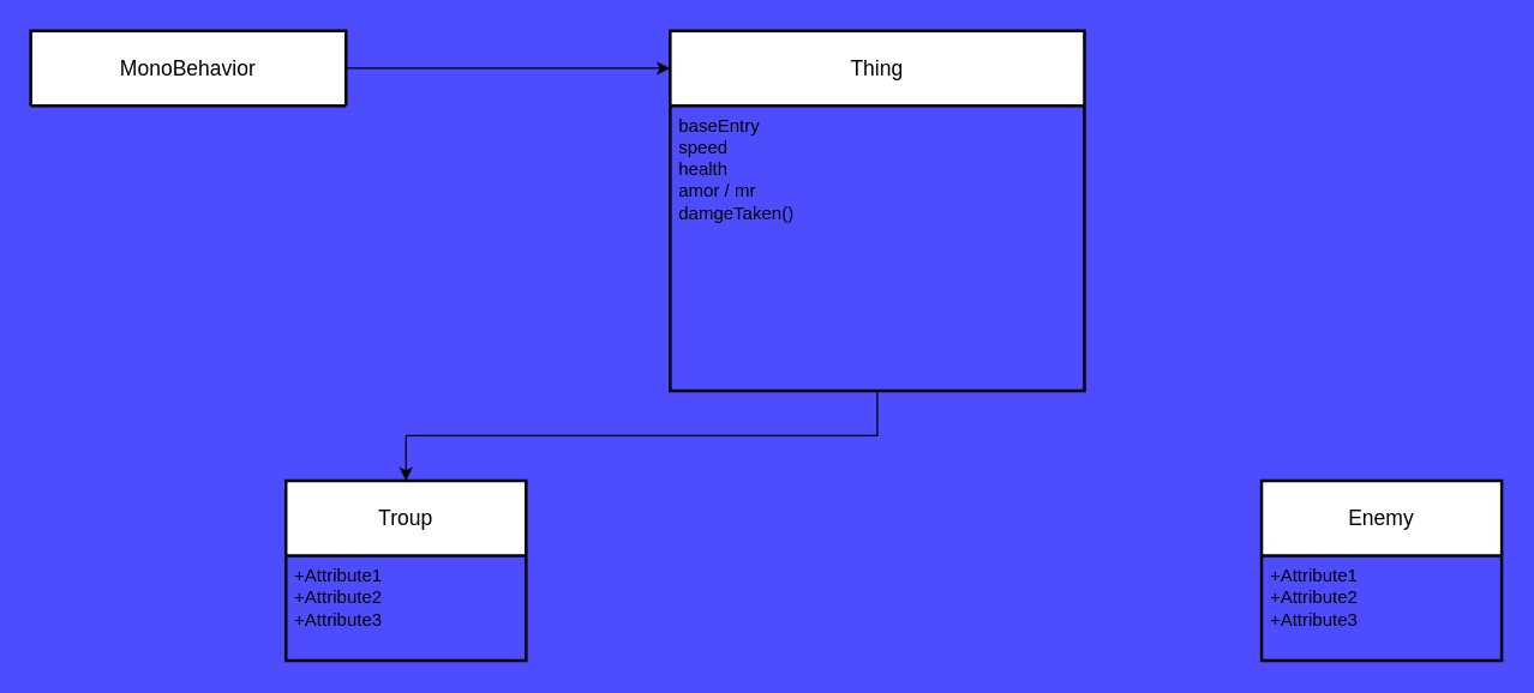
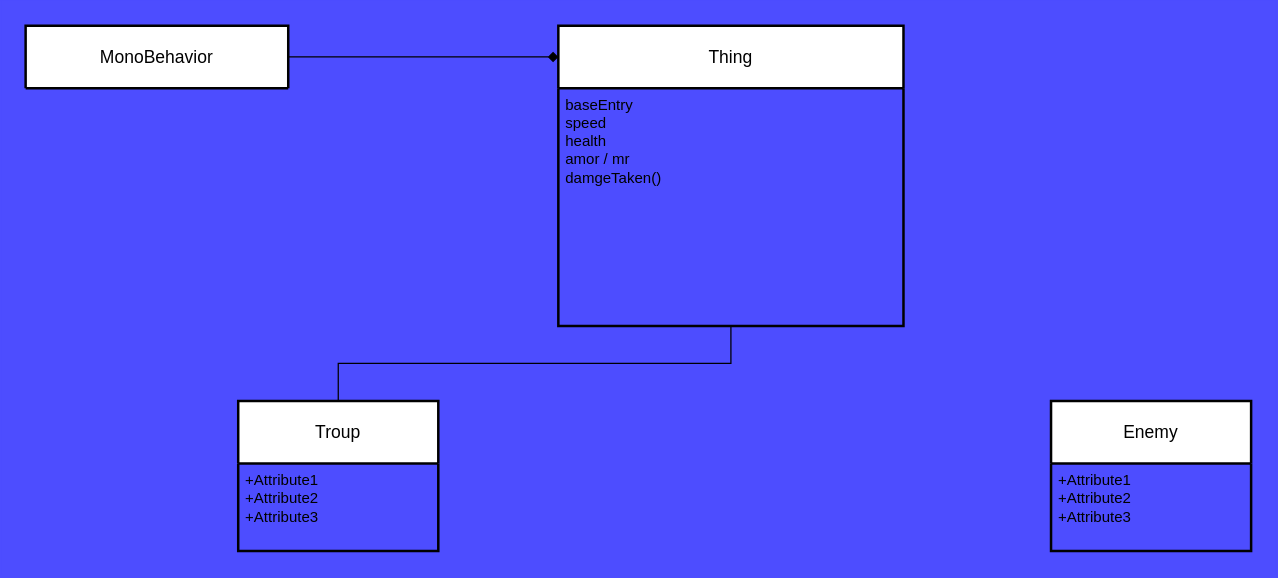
  <mxCell id="0" />
  <mxCell id="1" parent="0" />
  <mxCell id="2" value="MonoBehavior" style="swimlane;childLayout=stackLayout;horizontal=1;startSize=120;horizontalStack=0;rounded=0;fontSize=14;fontStyle=0;strokeWidth=2;resizeParent=0;resizeLast=1;shadow=0;dashed=0;align=center;arcSize=4;whiteSpace=wrap;html=1;labelBackgroundColor=none;" vertex="1" parent="1"><mxGeometry x="20" y="20" width="210" height="50" as="geometry"><mxRectangle x="334" y="10" width="146" height="50" as="alternateBounds" /></mxGeometry></mxCell>
  <mxCell id="3" value="Thing" style="swimlane;childLayout=stackLayout;horizontal=1;startSize=50;horizontalStack=0;rounded=0;fontSize=14;fontStyle=0;strokeWidth=2;resizeParent=0;resizeLast=1;shadow=0;dashed=0;align=center;arcSize=4;whiteSpace=wrap;html=1;labelBackgroundColor=none;" vertex="1" parent="1"><mxGeometry x="446" y="20" width="276" height="240" as="geometry" /></mxCell>
  <mxCell id="4" value="baseEntry&lt;div&gt;speed&lt;/div&gt;&lt;div&gt;health&lt;/div&gt;&lt;div&gt;amor / mr&lt;/div&gt;&lt;div&gt;damgeTaken()&lt;/div&gt;" style="align=left;strokeColor=none;fillColor=none;spacingLeft=4;fontSize=12;verticalAlign=top;resizable=0;rotatable=0;part=1;html=1;labelBackgroundColor=none;rounded=0;" vertex="1" parent="3"><mxGeometry y="50" width="276" height="190" as="geometry" /></mxCell>
- <mxCell id="5" style="edgeStyle=orthogonalEdgeStyle;rounded=0;orthogonalLoop=1;jettySize=auto;html=1;entryX=0;entryY=0.104;entryDx=0;entryDy=0;entryPerimeter=0;labelBackgroundColor=none;fontColor=default;" edge="1" parent="1" source="2" target="3"><mxGeometry relative="1" as="geometry"><mxPoint x="330" y="44" as="targetPoint" /></mxGeometry></mxCell>
+ <mxCell id="5" style="edgeStyle=orthogonalEdgeStyle;rounded=0;orthogonalLoop=1;jettySize=auto;html=1;entryX=0;entryY=0.104;entryDx=0;entryDy=0;entryPerimeter=0;labelBackgroundColor=none;fontColor=default;endArrow=diamond;" edge="1" parent="1" source="2" target="3"><mxGeometry relative="1" as="geometry"><mxPoint x="330" y="44" as="targetPoint" /></mxGeometry></mxCell>
  <mxCell id="6" value="Troup" style="swimlane;childLayout=stackLayout;horizontal=1;startSize=50;horizontalStack=0;rounded=0;fontSize=14;fontStyle=0;strokeWidth=2;resizeParent=0;resizeLast=1;shadow=0;dashed=0;align=center;arcSize=4;whiteSpace=wrap;html=1;labelBackgroundColor=none;" vertex="1" parent="1"><mxGeometry x="190" y="320" width="160" height="120" as="geometry" /></mxCell>
  <mxCell id="7" value="+Attribute1&#10;+Attribute2&#10;+Attribute3" style="align=left;strokeColor=none;fillColor=none;spacingLeft=4;fontSize=12;verticalAlign=top;resizable=0;rotatable=0;part=1;html=1;labelBackgroundColor=none;rounded=0;" vertex="1" parent="6"><mxGeometry y="50" width="160" height="70" as="geometry" /></mxCell>
  <mxCell id="8" value="Enemy" style="swimlane;childLayout=stackLayout;horizontal=1;startSize=50;horizontalStack=0;rounded=0;fontSize=14;fontStyle=0;strokeWidth=2;resizeParent=0;resizeLast=1;shadow=0;dashed=0;align=center;arcSize=4;whiteSpace=wrap;html=1;labelBackgroundColor=none;" vertex="1" parent="1"><mxGeometry x="840" y="320" width="160" height="120" as="geometry" /></mxCell>
  <mxCell id="9" value="+Attribute1&#10;+Attribute2&#10;+Attribute3" style="align=left;strokeColor=none;fillColor=none;spacingLeft=4;fontSize=12;verticalAlign=top;resizable=0;rotatable=0;part=1;html=1;labelBackgroundColor=none;rounded=0;" vertex="1" parent="8"><mxGeometry y="50" width="160" height="70" as="geometry" /></mxCell>
- <mxCell id="10" style="edgeStyle=orthogonalEdgeStyle;rounded=0;orthogonalLoop=1;jettySize=auto;html=1;entryX=0.5;entryY=0;entryDx=0;entryDy=0;exitX=0.5;exitY=1;exitDx=0;exitDy=0;labelBackgroundColor=none;fontColor=default;" edge="1" parent="1" source="4" target="6"><mxGeometry relative="1" as="geometry" /></mxCell>
+ <mxCell id="10" style="edgeStyle=orthogonalEdgeStyle;rounded=0;orthogonalLoop=1;jettySize=auto;html=1;entryX=0.5;entryY=0;entryDx=0;entryDy=0;exitX=0.5;exitY=1;exitDx=0;exitDy=0;labelBackgroundColor=none;fontColor=default;endArrow=none;" edge="1" parent="1" source="4" target="6"><mxGeometry relative="1" as="geometry" /></mxCell>
